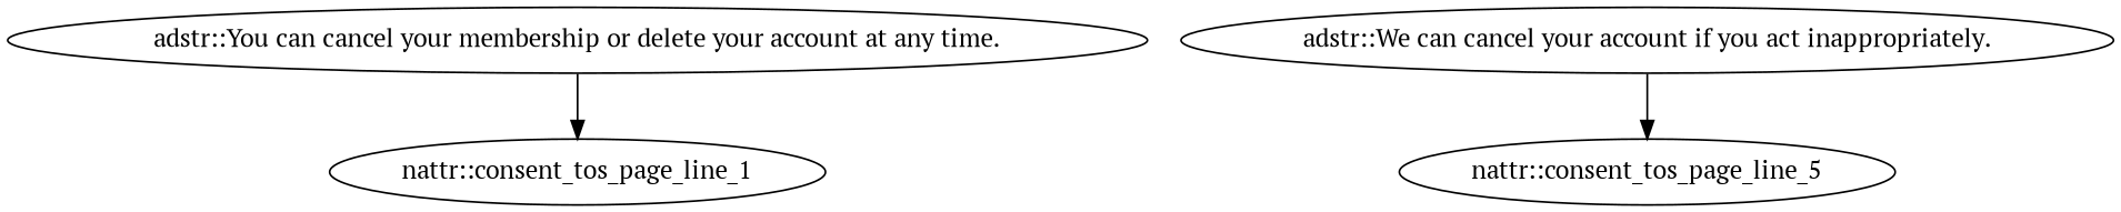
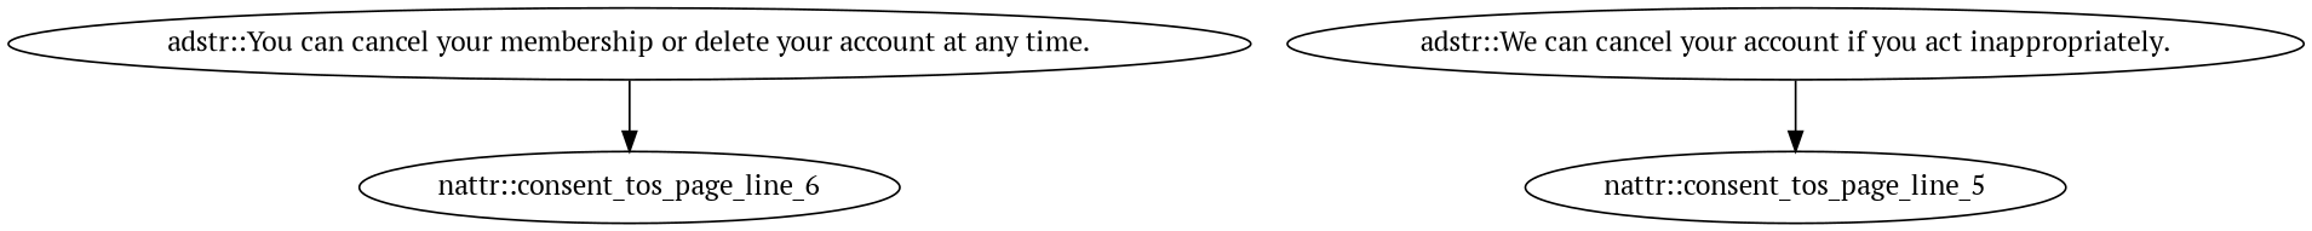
  digraph {
    fontname="PT Serif"
    node [fontname="PT Serif"]
    edge [fontname="PT Serif"]
    "adstr::You can cancel your membership or delete your account at any time."
-   "nattr::consent_tos_page_line_1"
+   "nattr::consent_tos_page_line_1" [label="nattr::consent_tos_page_line_6"]
    "adstr::We can cancel your account if you act inappropriately."
    "nattr::consent_tos_page_line_5"
    "adstr::You can cancel your membership or delete your account at any time." -> "nattr::consent_tos_page_line_1"
    "adstr::We can cancel your account if you act inappropriately." -> "nattr::consent_tos_page_line_5"
  }
